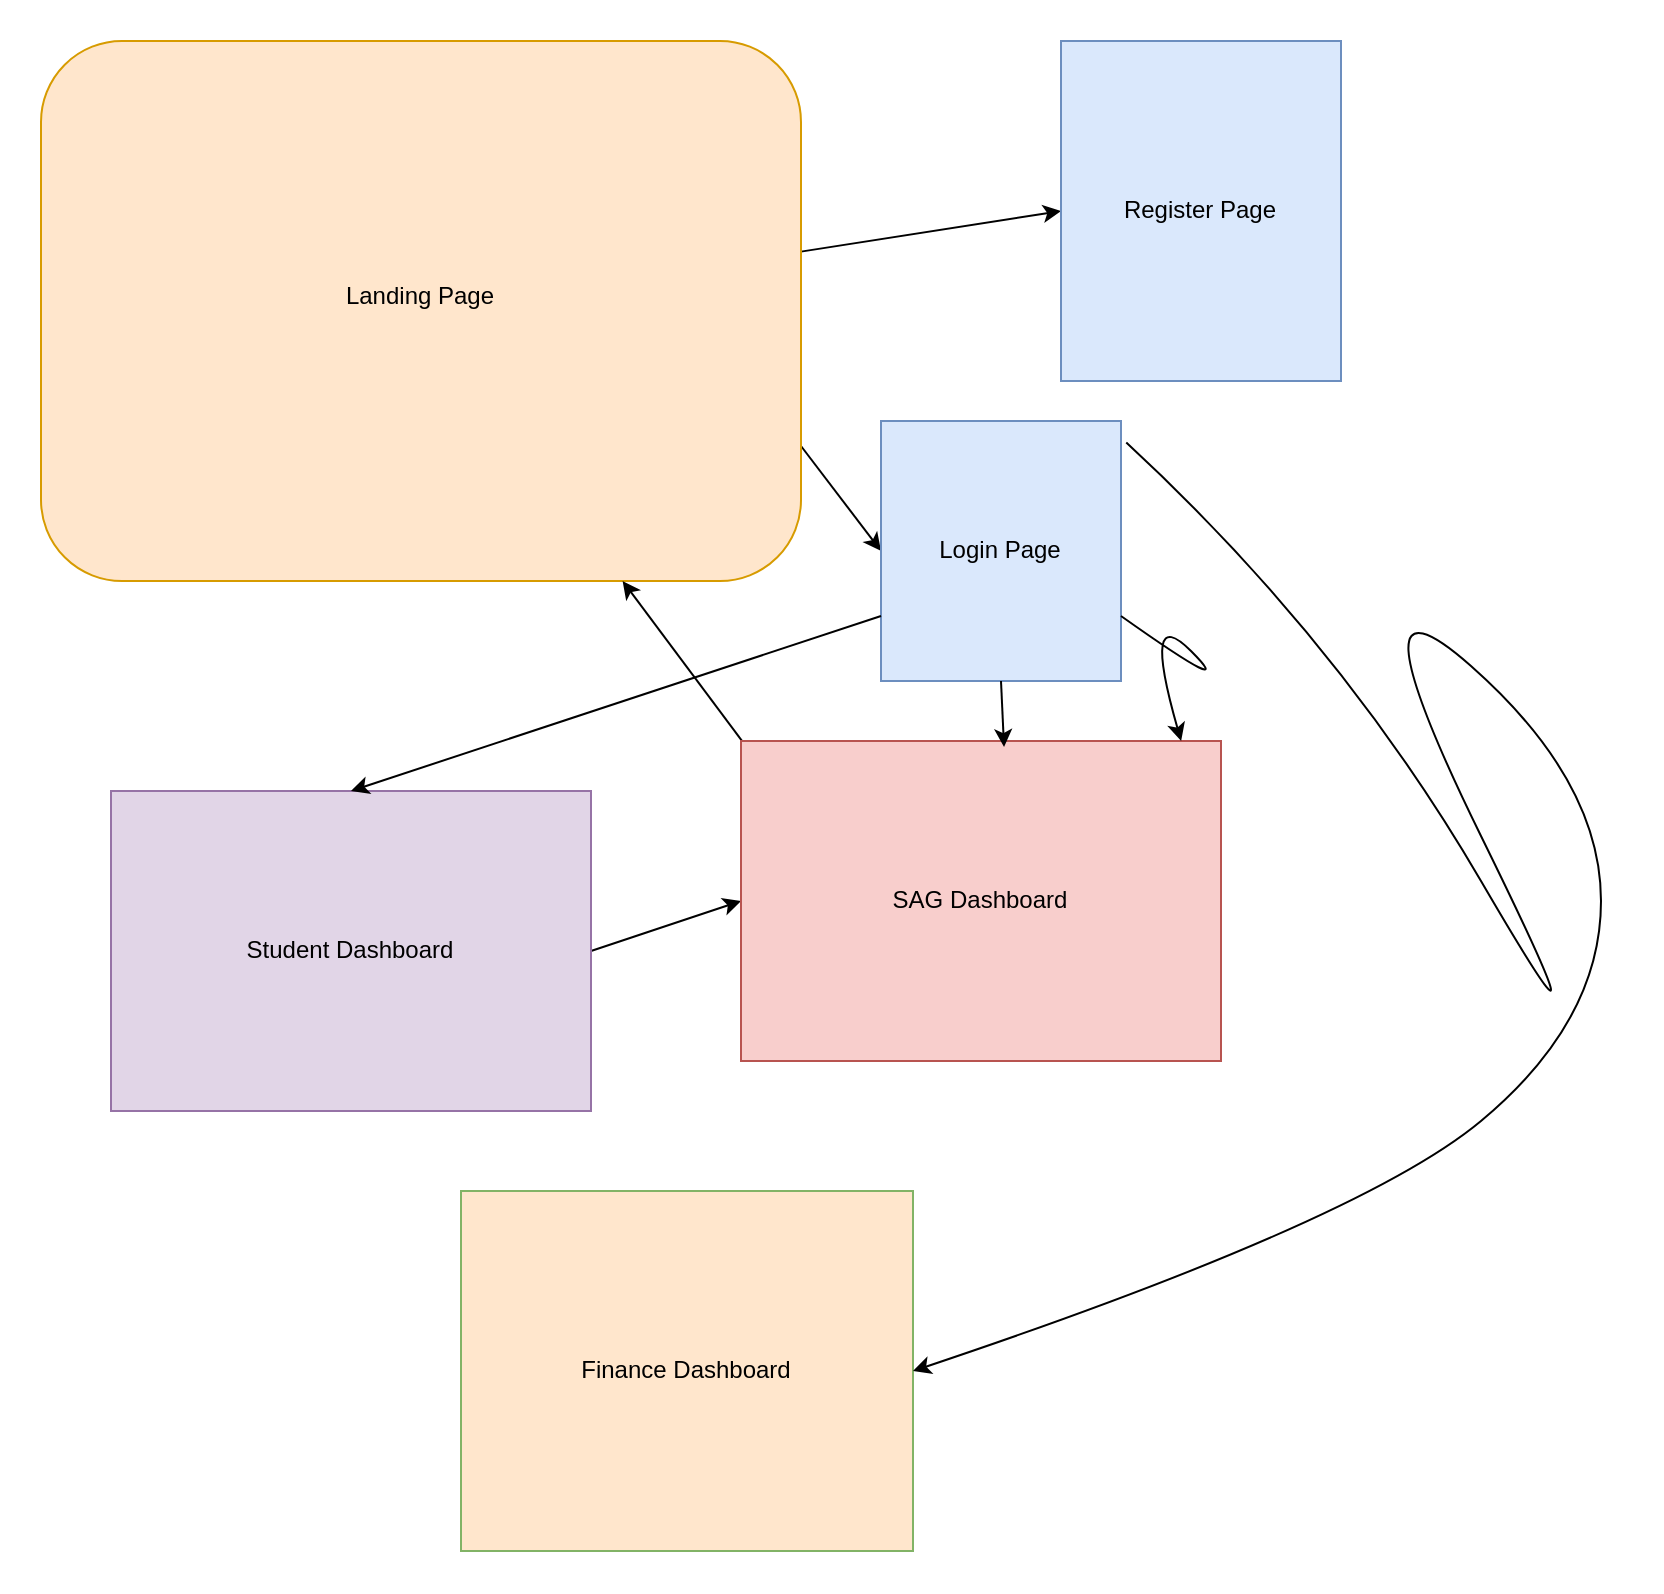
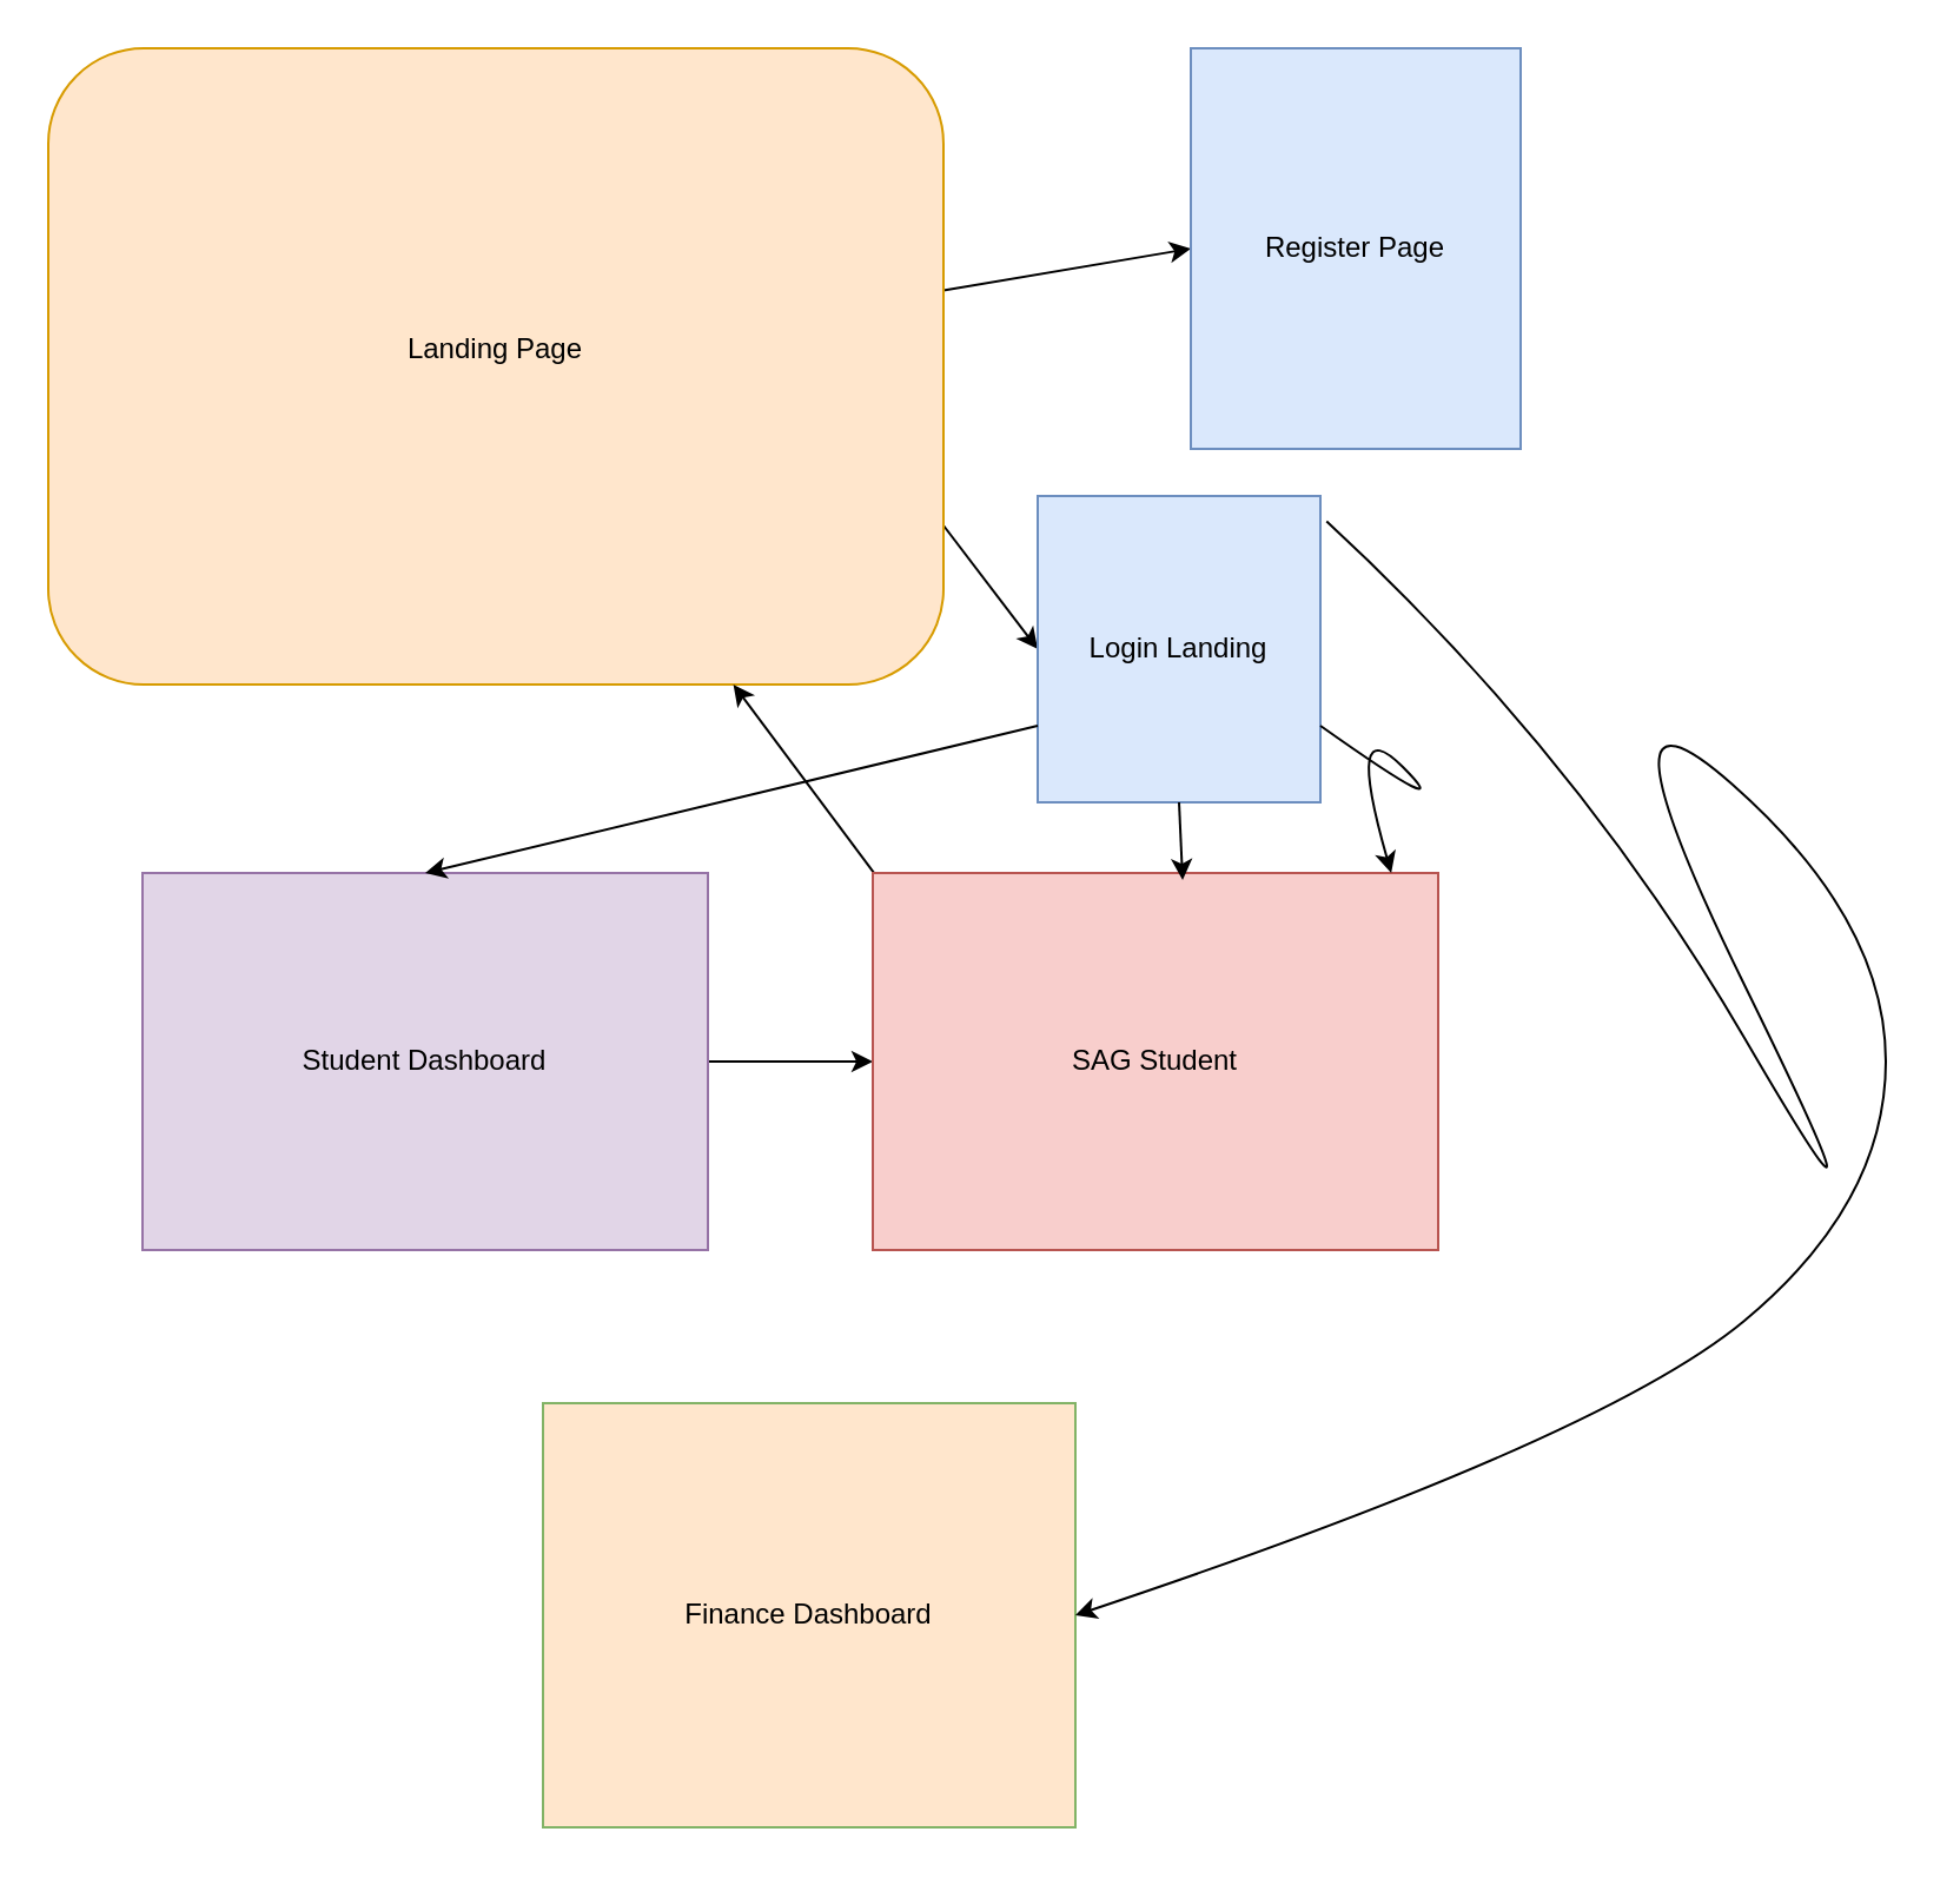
  <mxCell id="0" />
  <mxCell id="1" parent="0" />
  <mxCell id="2" style="edgeStyle=none;html=1;entryX=0;entryY=0.5;entryDx=0;entryDy=0;" edge="1" parent="1" source="4" target="5"><mxGeometry relative="1" as="geometry" /></mxCell>
  <mxCell id="3" style="edgeStyle=none;html=1;exitX=1;exitY=0.75;exitDx=0;exitDy=0;entryX=0;entryY=0.5;entryDx=0;entryDy=0;" edge="1" parent="1" source="4" target="6"><mxGeometry relative="1" as="geometry" /></mxCell>
  <mxCell id="4" value="Landing Page&lt;br&gt;&lt;div&gt;&lt;br&gt;&lt;/div&gt;" style="whiteSpace=wrap;html=1;fillColor=#ffe6cc;strokeColor=#d79b00;rounded=1;" parent="1" vertex="1"><mxGeometry x="20" y="20" width="380" height="270" as="geometry" /></mxCell>
- <mxCell id="5" value="Register Page" style="rounded=0;whiteSpace=wrap;html=1;fillColor=#dae8fc;strokeColor=#6c8ebf;" vertex="1" parent="1"><mxGeometry x="530" y="20" width="140" height="170" as="geometry" /></mxCell>
- <mxCell id="6" value="Login Page" style="rounded=0;whiteSpace=wrap;html=1;fillColor=#dae8fc;strokeColor=#6c8ebf;" vertex="1" parent="1"><mxGeometry x="440" y="210" width="120" height="130" as="geometry" /></mxCell>
+ <mxCell id="5" value="Register Page" style="rounded=0;whiteSpace=wrap;html=1;fillColor=#dae8fc;strokeColor=#6c8ebf;" vertex="1" parent="1"><mxGeometry x="505" y="20" width="140" height="170" as="geometry" /></mxCell>
+ <mxCell id="6" value="Login Landing" style="rounded=0;whiteSpace=wrap;html=1;fillColor=#dae8fc;strokeColor=#6c8ebf;" vertex="1" parent="1"><mxGeometry x="440" y="210" width="120" height="130" as="geometry" /></mxCell>
  <mxCell id="7" style="edgeStyle=none;html=1;exitX=1;exitY=0.5;exitDx=0;exitDy=0;entryX=0;entryY=0.5;entryDx=0;entryDy=0;" edge="1" parent="1" source="8" target="11"><mxGeometry relative="1" as="geometry" /></mxCell>
- <mxCell id="8" value="Student Dashboard" style="rounded=0;whiteSpace=wrap;html=1;fillColor=#e1d5e7;strokeColor=#9673a6;" vertex="1" parent="1"><mxGeometry x="55" y="395" width="240" height="160" as="geometry" /></mxCell>
+ <mxCell id="8" value="Student Dashboard" style="rounded=0;whiteSpace=wrap;html=1;fillColor=#e1d5e7;strokeColor=#9673a6;" vertex="1" parent="1"><mxGeometry x="60" y="370" width="240" height="160" as="geometry" /></mxCell>
  <mxCell id="9" value="Finance Dashboard" style="rounded=0;whiteSpace=wrap;html=1;fillColor=#ffe6cc;strokeColor=#82b366;" vertex="1" parent="1"><mxGeometry x="230" y="595" width="226" height="180" as="geometry" /></mxCell>
  <mxCell id="10" style="edgeStyle=none;html=1;exitX=0.5;exitY=1;exitDx=0;exitDy=0;" edge="1" parent="1" source="11" target="4"><mxGeometry relative="1" as="geometry" /></mxCell>
- <mxCell id="11" value="SAG Dashboard" style="rounded=0;whiteSpace=wrap;html=1;fillColor=#f8cecc;strokeColor=#b85450;" vertex="1" parent="1"><mxGeometry x="370" y="370" width="240" height="160" as="geometry" /></mxCell>
+ <mxCell id="11" value="SAG Student" style="rounded=0;whiteSpace=wrap;html=1;fillColor=#f8cecc;strokeColor=#b85450;" vertex="1" parent="1"><mxGeometry x="370" y="370" width="240" height="160" as="geometry" /></mxCell>
  <mxCell id="12" style="edgeStyle=none;html=1;exitX=0;exitY=0.75;exitDx=0;exitDy=0;entryX=0.5;entryY=0;entryDx=0;entryDy=0;" edge="1" parent="1" source="6" target="8"><mxGeometry relative="1" as="geometry" /></mxCell>
  <mxCell id="13" style="edgeStyle=none;html=1;exitX=0.5;exitY=1;exitDx=0;exitDy=0;entryX=0.548;entryY=0.019;entryDx=0;entryDy=0;entryPerimeter=0;" edge="1" parent="1" source="6" target="11"><mxGeometry relative="1" as="geometry" /></mxCell>
  <mxCell id="14" value="" style="curved=1;endArrow=classic;html=1;exitX=1.022;exitY=0.083;exitDx=0;exitDy=0;entryX=1;entryY=0.5;entryDx=0;entryDy=0;exitPerimeter=0;" edge="1" parent="1" source="6" target="9"><mxGeometry width="50" height="50" relative="1" as="geometry"><mxPoint x="660" y="350" as="sourcePoint" /><mxPoint x="710" y="300" as="targetPoint" /><Array as="points"><mxPoint x="670" y="320" /><mxPoint x="810" y="560" /><mxPoint x="670" y="275" /><mxPoint x="800" y="390" /><mxPoint x="800" y="510" /><mxPoint x="680" y="610" /></Array></mxGeometry></mxCell>
  <mxCell id="15" value="" style="curved=1;endArrow=classic;html=1;entryX=0.917;entryY=0;entryDx=0;entryDy=0;exitX=1;exitY=0.75;exitDx=0;exitDy=0;entryPerimeter=0;" edge="1" parent="1" source="6" target="11"><mxGeometry width="50" height="50" relative="1" as="geometry"><mxPoint x="570" y="350" as="sourcePoint" /><mxPoint x="620" y="300" as="targetPoint" /><Array as="points"><mxPoint x="620" y="350" /><mxPoint x="570" y="300" /></Array></mxGeometry></mxCell>
